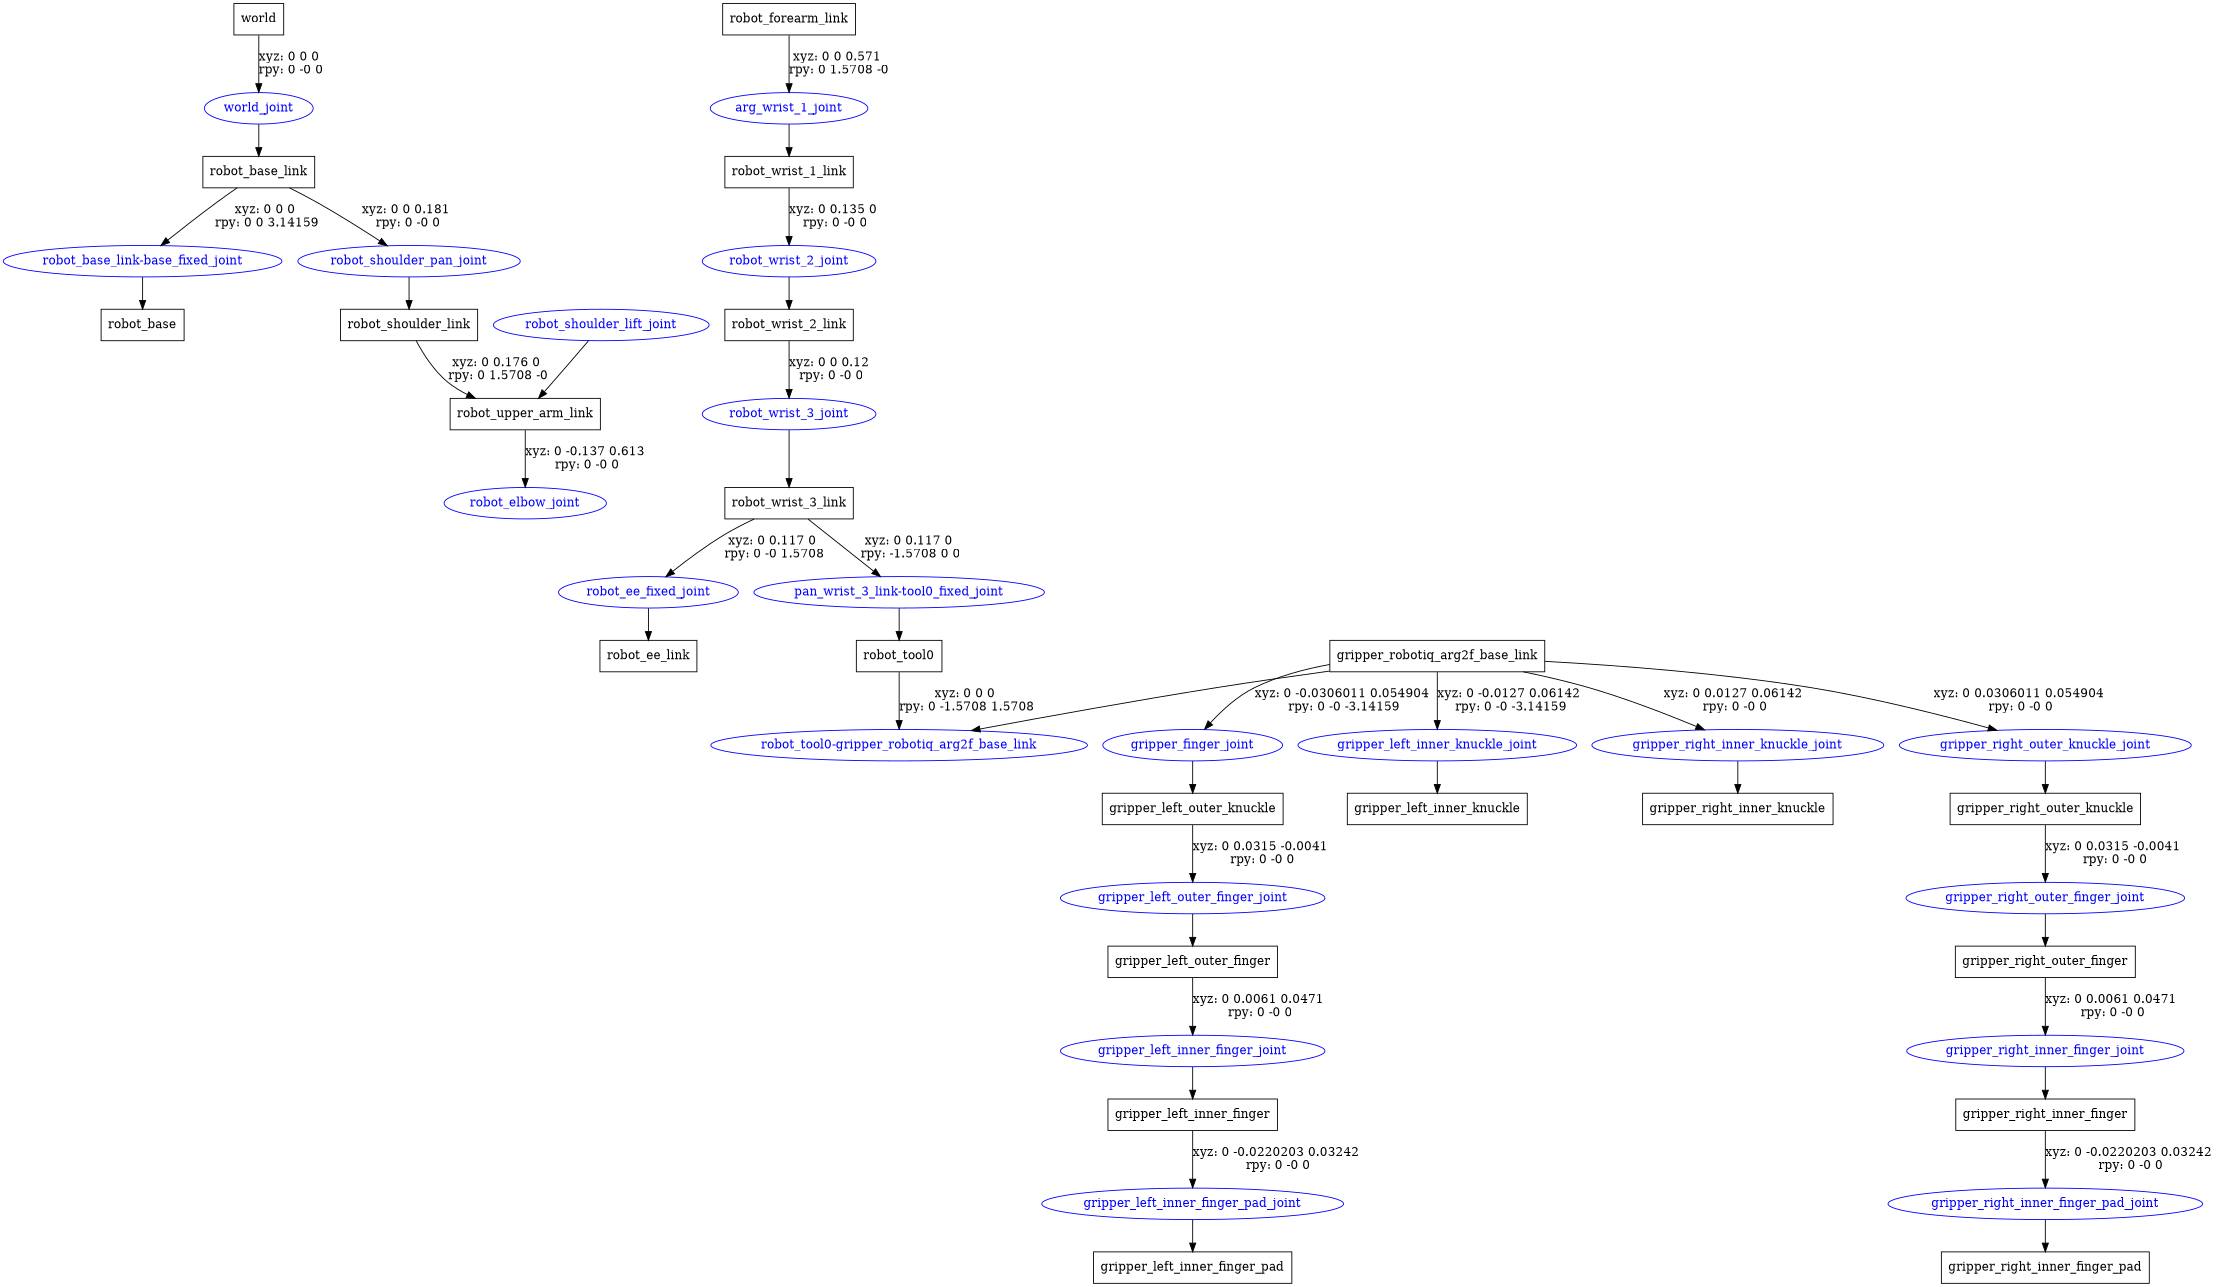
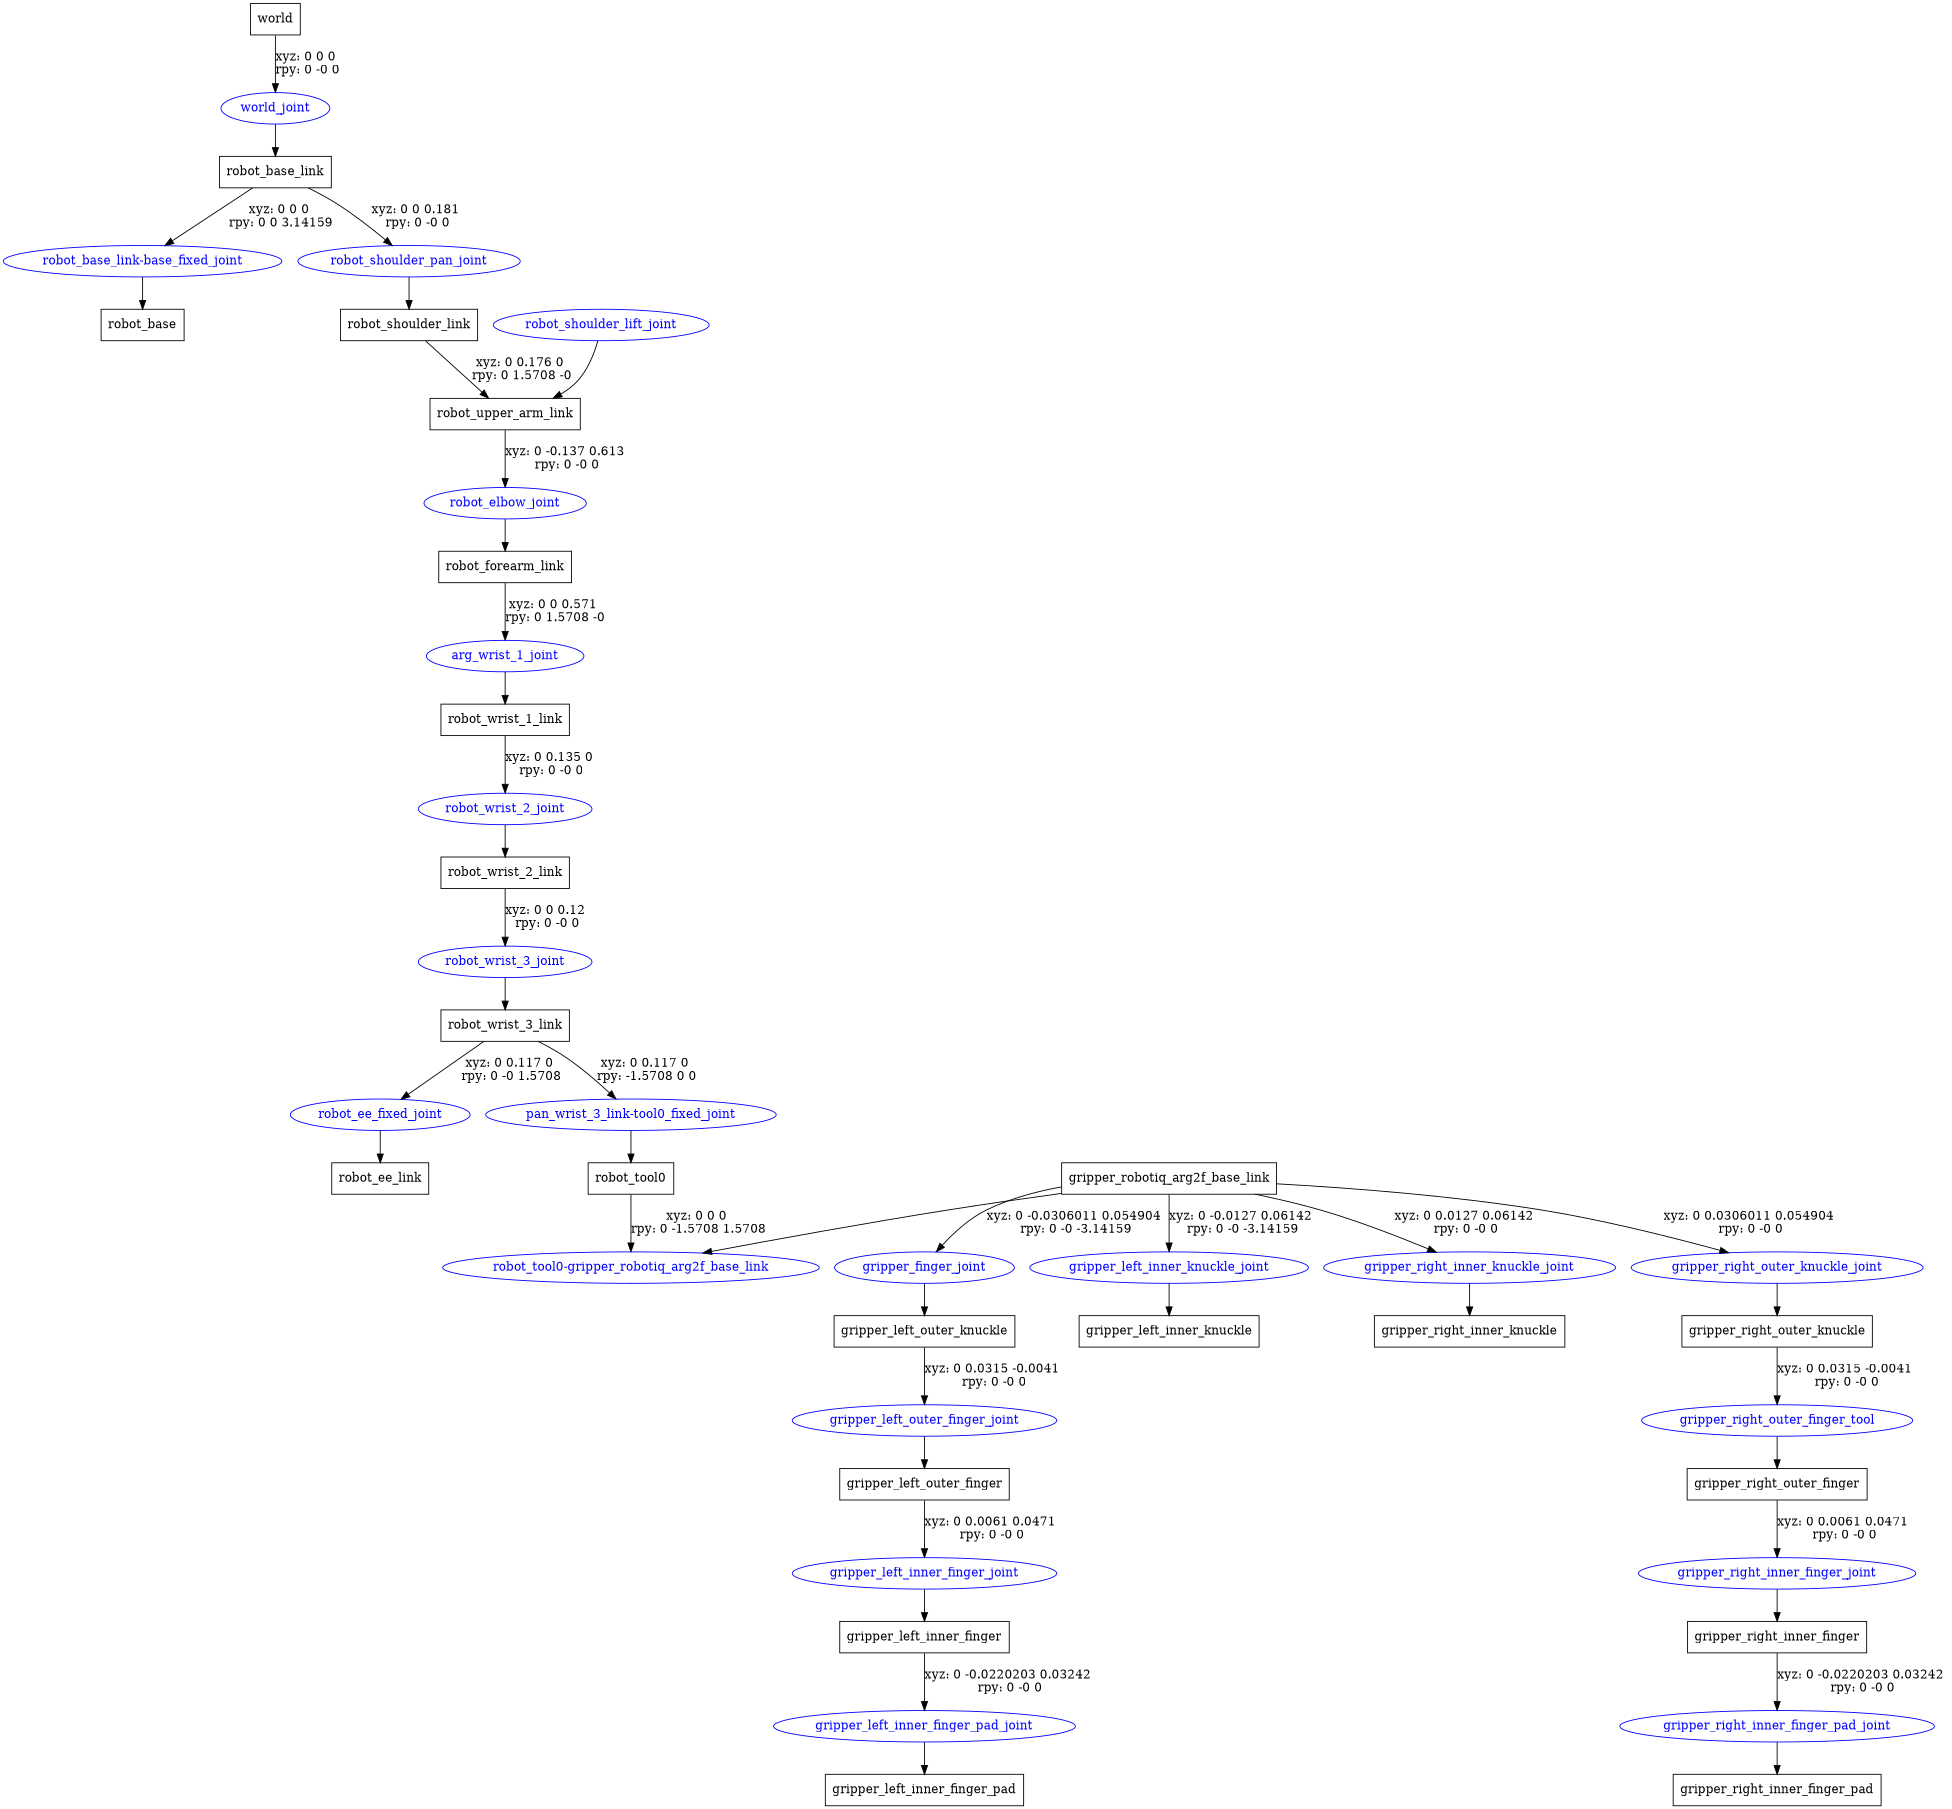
  digraph {
    node [shape=box]
    n1 [label=world]
    world_joint [color=blue fontcolor=blue shape=ellipse]
    n3 [label=robot_base_link]
    "robot_base_link-base_fixed_joint" [color=blue fontcolor=blue shape=ellipse]
    robot_shoulder_pan_joint [color=blue fontcolor=blue shape=ellipse]
    n6 [label=robot_base]
    n7 [label=robot_shoulder_link]
    n8 [label=robot_upper_arm_link]
    robot_shoulder_lift_joint [color=blue fontcolor=blue shape=ellipse]
    robot_elbow_joint [color=blue fontcolor=blue shape=ellipse]
    n11 [label=robot_forearm_link]
    n12 [color=blue fontcolor=blue label=arg_wrist_1_joint shape=ellipse]
    n13 [label=robot_wrist_1_link]
    robot_wrist_2_joint [color=blue fontcolor=blue shape=ellipse]
    n15 [label=robot_wrist_2_link]
    robot_wrist_3_joint [color=blue fontcolor=blue shape=ellipse]
    n17 [label=robot_wrist_3_link]
    robot_ee_fixed_joint [color=blue fontcolor=blue shape=ellipse]
    n19 [color=blue fontcolor=blue label="pan_wrist_3_link-tool0_fixed_joint" shape=ellipse]
    n20 [label=robot_ee_link]
    n21 [label=robot_tool0]
    "robot_tool0-gripper_robotiq_arg2f_base_link" [color=blue fontcolor=blue shape=ellipse]
    n23 [label=gripper_robotiq_arg2f_base_link]
    gripper_finger_joint [color=blue fontcolor=blue shape=ellipse]
    gripper_left_inner_knuckle_joint [color=blue fontcolor=blue shape=ellipse]
    gripper_right_inner_knuckle_joint [color=blue fontcolor=blue shape=ellipse]
    gripper_right_outer_knuckle_joint [color=blue fontcolor=blue shape=ellipse]
    n28 [label=gripper_left_outer_knuckle]
    n29 [label=gripper_left_inner_knuckle]
    n30 [label=gripper_right_inner_knuckle]
    n31 [label=gripper_right_outer_knuckle]
    gripper_left_outer_finger_joint [color=blue fontcolor=blue shape=ellipse]
    n33 [label=gripper_left_outer_finger]
    gripper_left_inner_finger_joint [color=blue fontcolor=blue shape=ellipse]
    n35 [label=gripper_left_inner_finger]
    gripper_left_inner_finger_pad_joint [color=blue fontcolor=blue shape=ellipse]
    n37 [label=gripper_left_inner_finger_pad]
-   gripper_right_outer_finger_joint [color=blue fontcolor=blue shape=ellipse]
+   gripper_right_outer_finger_joint [color=blue fontcolor=blue shape=ellipse label=gripper_right_outer_finger_tool]
    n39 [label=gripper_right_outer_finger]
    gripper_right_inner_finger_joint [color=blue fontcolor=blue shape=ellipse]
    n41 [label=gripper_right_inner_finger]
    gripper_right_inner_finger_pad_joint [color=blue fontcolor=blue shape=ellipse]
    n43 [label=gripper_right_inner_finger_pad]
    n1 -> world_joint [label="xyz: 0 0 0 \nrpy: 0 -0 0"]
    world_joint -> n3
    n3 -> "robot_base_link-base_fixed_joint" [label="xyz: 0 0 0 \nrpy: 0 0 3.14159"]
    n3 -> robot_shoulder_pan_joint [label="xyz: 0 0 0.181 \nrpy: 0 -0 0"]
    "robot_base_link-base_fixed_joint" -> n6
    robot_shoulder_pan_joint -> n7
    n7 -> n8 [label="xyz: 0 0.176 0 \nrpy: 0 1.5708 -0"]
    n8 -> robot_elbow_joint [label="xyz: 0 -0.137 0.613 \nrpy: 0 -0 0"]
    robot_shoulder_lift_joint -> n8
+   robot_elbow_joint -> n11
    n11 -> n12 [label="xyz: 0 0 0.571 \nrpy: 0 1.5708 -0"]
    n12 -> n13
    n13 -> robot_wrist_2_joint [label="xyz: 0 0.135 0 \nrpy: 0 -0 0"]
    robot_wrist_2_joint -> n15
    n15 -> robot_wrist_3_joint [label="xyz: 0 0 0.12 \nrpy: 0 -0 0"]
    robot_wrist_3_joint -> n17
    n17 -> robot_ee_fixed_joint [label="xyz: 0 0.117 0 \nrpy: 0 -0 1.5708"]
    n17 -> n19 [label="xyz: 0 0.117 0 \nrpy: -1.5708 0 0"]
    robot_ee_fixed_joint -> n20
    n19 -> n21
    n21 -> "robot_tool0-gripper_robotiq_arg2f_base_link" [label="xyz: 0 0 0 \nrpy: 0 -1.5708 1.5708"]
    n23 -> "robot_tool0-gripper_robotiq_arg2f_base_link"
    n23 -> gripper_finger_joint [label="xyz: 0 -0.0306011 0.054904 \nrpy: 0 -0 -3.14159"]
    n23 -> gripper_left_inner_knuckle_joint [label="xyz: 0 -0.0127 0.06142 \nrpy: 0 -0 -3.14159"]
    n23 -> gripper_right_inner_knuckle_joint [label="xyz: 0 0.0127 0.06142 \nrpy: 0 -0 0"]
    n23 -> gripper_right_outer_knuckle_joint [label="xyz: 0 0.0306011 0.054904 \nrpy: 0 -0 0"]
    gripper_finger_joint -> n28
    gripper_left_inner_knuckle_joint -> n29
    gripper_right_inner_knuckle_joint -> n30
    gripper_right_outer_knuckle_joint -> n31
    n28 -> gripper_left_outer_finger_joint [label="xyz: 0 0.0315 -0.0041 \nrpy: 0 -0 0"]
    n31 -> gripper_right_outer_finger_joint [label="xyz: 0 0.0315 -0.0041 \nrpy: 0 -0 0"]
    gripper_left_outer_finger_joint -> n33
    n33 -> gripper_left_inner_finger_joint [label="xyz: 0 0.0061 0.0471 \nrpy: 0 -0 0"]
    gripper_left_inner_finger_joint -> n35
    n35 -> gripper_left_inner_finger_pad_joint [label="xyz: 0 -0.0220203 0.03242 \nrpy: 0 -0 0"]
    gripper_left_inner_finger_pad_joint -> n37
    gripper_right_outer_finger_joint -> n39
    n39 -> gripper_right_inner_finger_joint [label="xyz: 0 0.0061 0.0471 \nrpy: 0 -0 0"]
    gripper_right_inner_finger_joint -> n41
    n41 -> gripper_right_inner_finger_pad_joint [label="xyz: 0 -0.0220203 0.03242 \nrpy: 0 -0 0"]
    gripper_right_inner_finger_pad_joint -> n43
  }
